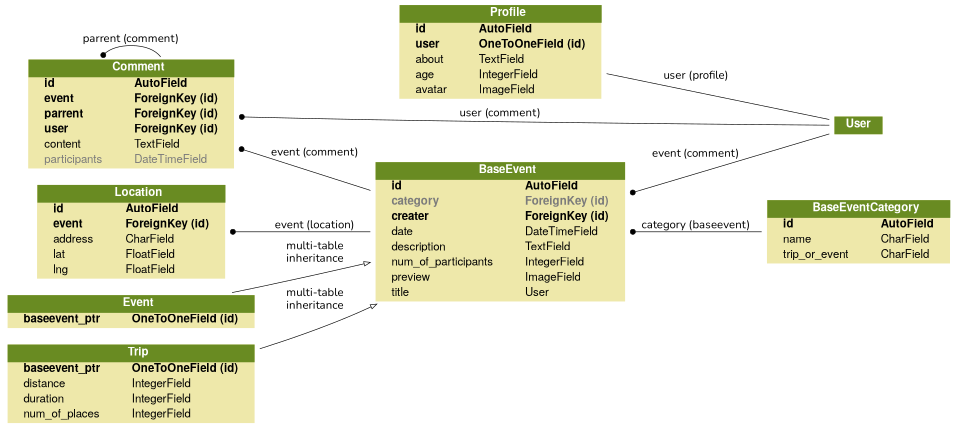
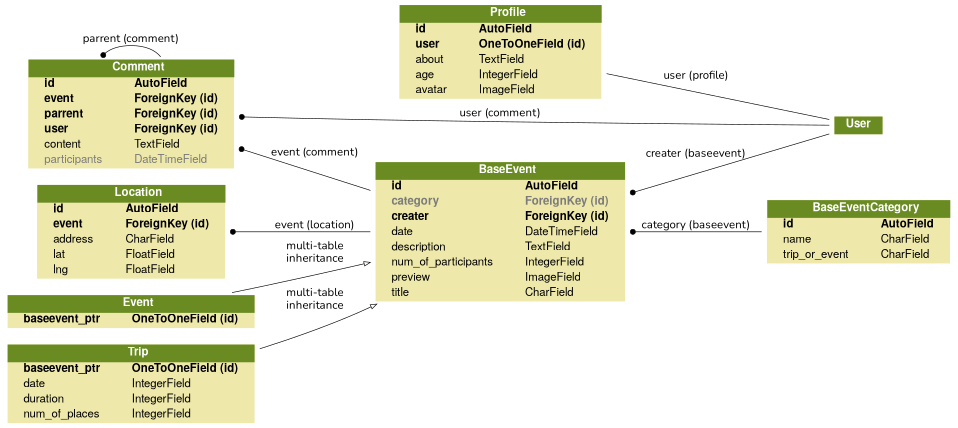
  digraph {
    fontname=Nunito
    fontsize=18
    rankdir=LR
    splines=true
    node [fontname=Nunito fontsize=18 shape=plaintext]
    edge [arrowhead=none arrowtail=dot dir=both fontname=Nunito fontsize=18]
    n1 [height=0.8889 label=<     <TABLE BGCOLOR="palegoldenrod" BORDER="0" CELLBORDER="0" CELLSPACING="0">     <TR><TD COLSPAN="2" CELLPADDING="4" ALIGN="CENTER" BGCOLOR="olivedrab4">     <FONT FACE="Helvetica Bold" COLOR="white">     BaseEventCategory     </FONT></TD></TR>        <TR><TD ALIGN="LEFT" BORDER="0">     <FONT FACE="Helvetica Bold">id</FONT>     </TD><TD ALIGN="LEFT">     <FONT FACE="Helvetica Bold">AutoField</FONT>     </TD></TR>        <TR><TD ALIGN="LEFT" BORDER="0">     <FONT FACE="Helvetica ">name</FONT>     </TD><TD ALIGN="LEFT">     <FONT FACE="Helvetica ">CharField</FONT>     </TD></TR>        <TR><TD ALIGN="LEFT" BORDER="0">     <FONT FACE="Helvetica ">trip_or_event</FONT>     </TD><TD ALIGN="LEFT">     <FONT FACE="Helvetica ">CharField</FONT>     </TD></TR>        </TABLE>     > width=2.1111]
-   n2 [height=1.7917 label=<     <TABLE BGCOLOR="palegoldenrod" BORDER="0" CELLBORDER="0" CELLSPACING="0">     <TR><TD COLSPAN="2" CELLPADDING="4" ALIGN="CENTER" BGCOLOR="olivedrab4">     <FONT FACE="Helvetica Bold" COLOR="white">     BaseEvent     </FONT></TD></TR>        <TR><TD ALIGN="LEFT" BORDER="0">     <FONT FACE="Helvetica Bold">id</FONT>     </TD><TD ALIGN="LEFT">     <FONT FACE="Helvetica Bold">AutoField</FONT>     </TD></TR>        <TR><TD ALIGN="LEFT" BORDER="0">     <FONT COLOR="#7B7B7B" FACE="Helvetica Bold">category</FONT>     </TD><TD ALIGN="LEFT">     <FONT COLOR="#7B7B7B" FACE="Helvetica Bold">ForeignKey (id)</FONT>     </TD></TR>        <TR><TD ALIGN="LEFT" BORDER="0">     <FONT FACE="Helvetica Bold">creater</FONT>     </TD><TD ALIGN="LEFT">     <FONT FACE="Helvetica Bold">ForeignKey (id)</FONT>     </TD></TR>        <TR><TD ALIGN="LEFT" BORDER="0">     <FONT FACE="Helvetica ">date</FONT>     </TD><TD ALIGN="LEFT">     <FONT FACE="Helvetica ">DateTimeField</FONT>     </TD></TR>        <TR><TD ALIGN="LEFT" BORDER="0">     <FONT FACE="Helvetica ">description</FONT>     </TD><TD ALIGN="LEFT">     <FONT FACE="Helvetica ">TextField</FONT>     </TD></TR>        <TR><TD ALIGN="LEFT" BORDER="0">     <FONT FACE="Helvetica ">num_of_participants</FONT>     </TD><TD ALIGN="LEFT">     <FONT FACE="Helvetica ">IntegerField</FONT>     </TD></TR>        <TR><TD ALIGN="LEFT" BORDER="0">     <FONT FACE="Helvetica ">preview</FONT>     </TD><TD ALIGN="LEFT">     <FONT FACE="Helvetica ">ImageField</FONT>     </TD></TR>        <TR><TD ALIGN="LEFT" BORDER="0">     <FONT FACE="Helvetica ">title</FONT>     </TD><TD ALIGN="LEFT">     <FONT FACE="Helvetica ">User</FONT>     </TD></TR>        </TABLE>     > width=2.7639]
+   n2 [height=1.7917 label=<     <TABLE BGCOLOR="palegoldenrod" BORDER="0" CELLBORDER="0" CELLSPACING="0">     <TR><TD COLSPAN="2" CELLPADDING="4" ALIGN="CENTER" BGCOLOR="olivedrab4">     <FONT FACE="Helvetica Bold" COLOR="white">     BaseEvent     </FONT></TD></TR>        <TR><TD ALIGN="LEFT" BORDER="0">     <FONT FACE="Helvetica Bold">id</FONT>     </TD><TD ALIGN="LEFT">     <FONT FACE="Helvetica Bold">AutoField</FONT>     </TD></TR>        <TR><TD ALIGN="LEFT" BORDER="0">     <FONT COLOR="#7B7B7B" FACE="Helvetica Bold">category</FONT>     </TD><TD ALIGN="LEFT">     <FONT COLOR="#7B7B7B" FACE="Helvetica Bold">ForeignKey (id)</FONT>     </TD></TR>        <TR><TD ALIGN="LEFT" BORDER="0">     <FONT FACE="Helvetica Bold">creater</FONT>     </TD><TD ALIGN="LEFT">     <FONT FACE="Helvetica Bold">ForeignKey (id)</FONT>     </TD></TR>        <TR><TD ALIGN="LEFT" BORDER="0">     <FONT FACE="Helvetica ">date</FONT>     </TD><TD ALIGN="LEFT">     <FONT FACE="Helvetica ">DateTimeField</FONT>     </TD></TR>        <TR><TD ALIGN="LEFT" BORDER="0">     <FONT FACE="Helvetica ">description</FONT>     </TD><TD ALIGN="LEFT">     <FONT FACE="Helvetica ">TextField</FONT>     </TD></TR>        <TR><TD ALIGN="LEFT" BORDER="0">     <FONT FACE="Helvetica ">num_of_participants</FONT>     </TD><TD ALIGN="LEFT">     <FONT FACE="Helvetica ">IntegerField</FONT>     </TD></TR>        <TR><TD ALIGN="LEFT" BORDER="0">     <FONT FACE="Helvetica ">preview</FONT>     </TD><TD ALIGN="LEFT">     <FONT FACE="Helvetica ">ImageField</FONT>     </TD></TR>        <TR><TD ALIGN="LEFT" BORDER="0">     <FONT FACE="Helvetica ">title</FONT>     </TD><TD ALIGN="LEFT">     <FONT FACE="Helvetica ">CharField</FONT>     </TD></TR>        </TABLE>     > width=2.7639]
    n3 [height=0.5 label=<   <TABLE BGCOLOR="palegoldenrod" BORDER="0" CELLBORDER="0" CELLSPACING="0">   <TR><TD COLSPAN="2" CELLPADDING="4" ALIGN="CENTER" BGCOLOR="olivedrab4">   <FONT FACE="Helvetica Bold" COLOR="white">User</FONT>   </TD></TR>   </TABLE>   > width=0.75]
    n4 [height=0.52778 label=<     <TABLE BGCOLOR="palegoldenrod" BORDER="0" CELLBORDER="0" CELLSPACING="0">     <TR><TD COLSPAN="2" CELLPADDING="4" ALIGN="CENTER" BGCOLOR="olivedrab4">     <FONT FACE="Helvetica Bold" COLOR="white">     Event     </FONT></TD></TR>        <TR><TD ALIGN="LEFT" BORDER="0">     <FONT FACE="Helvetica Bold">baseevent_ptr</FONT>     </TD><TD ALIGN="LEFT">     <FONT FACE="Helvetica Bold">OneToOneField (id)</FONT>     </TD></TR>        </TABLE>     > width=2.7639]
-   n5 [height=1.0694 label=<     <TABLE BGCOLOR="palegoldenrod" BORDER="0" CELLBORDER="0" CELLSPACING="0">     <TR><TD COLSPAN="2" CELLPADDING="4" ALIGN="CENTER" BGCOLOR="olivedrab4">     <FONT FACE="Helvetica Bold" COLOR="white">     Trip     </FONT></TD></TR>        <TR><TD ALIGN="LEFT" BORDER="0">     <FONT FACE="Helvetica Bold">baseevent_ptr</FONT>     </TD><TD ALIGN="LEFT">     <FONT FACE="Helvetica Bold">OneToOneField (id)</FONT>     </TD></TR>        <TR><TD ALIGN="LEFT" BORDER="0">     <FONT FACE="Helvetica ">distance</FONT>     </TD><TD ALIGN="LEFT">     <FONT FACE="Helvetica ">IntegerField</FONT>     </TD></TR>        <TR><TD ALIGN="LEFT" BORDER="0">     <FONT FACE="Helvetica ">duration</FONT>     </TD><TD ALIGN="LEFT">     <FONT FACE="Helvetica ">IntegerField</FONT>     </TD></TR>        <TR><TD ALIGN="LEFT" BORDER="0">     <FONT FACE="Helvetica ">num_of_places</FONT>     </TD><TD ALIGN="LEFT">     <FONT FACE="Helvetica ">IntegerField</FONT>     </TD></TR>        </TABLE>     > width=2.7639]
+   n5 [height=1.0694 label=<     <TABLE BGCOLOR="palegoldenrod" BORDER="0" CELLBORDER="0" CELLSPACING="0">     <TR><TD COLSPAN="2" CELLPADDING="4" ALIGN="CENTER" BGCOLOR="olivedrab4">     <FONT FACE="Helvetica Bold" COLOR="white">     Trip     </FONT></TD></TR>        <TR><TD ALIGN="LEFT" BORDER="0">     <FONT FACE="Helvetica Bold">baseevent_ptr</FONT>     </TD><TD ALIGN="LEFT">     <FONT FACE="Helvetica Bold">OneToOneField (id)</FONT>     </TD></TR>        <TR><TD ALIGN="LEFT" BORDER="0">     <FONT FACE="Helvetica ">date</FONT>     </TD><TD ALIGN="LEFT">     <FONT FACE="Helvetica ">IntegerField</FONT>     </TD></TR>        <TR><TD ALIGN="LEFT" BORDER="0">     <FONT FACE="Helvetica ">duration</FONT>     </TD><TD ALIGN="LEFT">     <FONT FACE="Helvetica ">IntegerField</FONT>     </TD></TR>        <TR><TD ALIGN="LEFT" BORDER="0">     <FONT FACE="Helvetica ">num_of_places</FONT>     </TD><TD ALIGN="LEFT">     <FONT FACE="Helvetica ">IntegerField</FONT>     </TD></TR>        </TABLE>     > width=2.7639]
    n6 [height=1.25 label=<     <TABLE BGCOLOR="palegoldenrod" BORDER="0" CELLBORDER="0" CELLSPACING="0">     <TR><TD COLSPAN="2" CELLPADDING="4" ALIGN="CENTER" BGCOLOR="olivedrab4">     <FONT FACE="Helvetica Bold" COLOR="white">     Location     </FONT></TD></TR>        <TR><TD ALIGN="LEFT" BORDER="0">     <FONT FACE="Helvetica Bold">id</FONT>     </TD><TD ALIGN="LEFT">     <FONT FACE="Helvetica Bold">AutoField</FONT>     </TD></TR>        <TR><TD ALIGN="LEFT" BORDER="0">     <FONT FACE="Helvetica Bold">event</FONT>     </TD><TD ALIGN="LEFT">     <FONT FACE="Helvetica Bold">ForeignKey (id)</FONT>     </TD></TR>        <TR><TD ALIGN="LEFT" BORDER="0">     <FONT FACE="Helvetica ">address</FONT>     </TD><TD ALIGN="LEFT">     <FONT FACE="Helvetica ">CharField</FONT>     </TD></TR>        <TR><TD ALIGN="LEFT" BORDER="0">     <FONT FACE="Helvetica ">lat</FONT>     </TD><TD ALIGN="LEFT">     <FONT FACE="Helvetica ">FloatField</FONT>     </TD></TR>        <TR><TD ALIGN="LEFT" BORDER="0">     <FONT FACE="Helvetica ">lng</FONT>     </TD><TD ALIGN="LEFT">     <FONT FACE="Helvetica ">FloatField</FONT>     </TD></TR>        </TABLE>     > width=2.1528]
    n7 [height=1.4306 label=<     <TABLE BGCOLOR="palegoldenrod" BORDER="0" CELLBORDER="0" CELLSPACING="0">     <TR><TD COLSPAN="2" CELLPADDING="4" ALIGN="CENTER" BGCOLOR="olivedrab4">     <FONT FACE="Helvetica Bold" COLOR="white">     Comment     </FONT></TD></TR>        <TR><TD ALIGN="LEFT" BORDER="0">     <FONT FACE="Helvetica Bold">id</FONT>     </TD><TD ALIGN="LEFT">     <FONT FACE="Helvetica Bold">AutoField</FONT>     </TD></TR>        <TR><TD ALIGN="LEFT" BORDER="0">     <FONT FACE="Helvetica Bold">event</FONT>     </TD><TD ALIGN="LEFT">     <FONT FACE="Helvetica Bold">ForeignKey (id)</FONT>     </TD></TR>        <TR><TD ALIGN="LEFT" BORDER="0">     <FONT FACE="Helvetica Bold">parrent</FONT>     </TD><TD ALIGN="LEFT">     <FONT FACE="Helvetica Bold">ForeignKey (id)</FONT>     </TD></TR>        <TR><TD ALIGN="LEFT" BORDER="0">     <FONT FACE="Helvetica Bold">user</FONT>     </TD><TD ALIGN="LEFT">     <FONT FACE="Helvetica Bold">ForeignKey (id)</FONT>     </TD></TR>        <TR><TD ALIGN="LEFT" BORDER="0">     <FONT FACE="Helvetica ">content</FONT>     </TD><TD ALIGN="LEFT">     <FONT FACE="Helvetica ">TextField</FONT>     </TD></TR>        <TR><TD ALIGN="LEFT" BORDER="0">     <FONT COLOR="#7B7B7B" FACE="Helvetica ">participants</FONT>     </TD><TD ALIGN="LEFT">     <FONT COLOR="#7B7B7B" FACE="Helvetica ">DateTimeField</FONT>     </TD></TR>        </TABLE>     > width=2.1528]
    n8 [height=1.25 label=<     <TABLE BGCOLOR="palegoldenrod" BORDER="0" CELLBORDER="0" CELLSPACING="0">     <TR><TD COLSPAN="2" CELLPADDING="4" ALIGN="CENTER" BGCOLOR="olivedrab4">     <FONT FACE="Helvetica Bold" COLOR="white">     Profile     </FONT></TD></TR>        <TR><TD ALIGN="LEFT" BORDER="0">     <FONT FACE="Helvetica Bold">id</FONT>     </TD><TD ALIGN="LEFT">     <FONT FACE="Helvetica Bold">AutoField</FONT>     </TD></TR>        <TR><TD ALIGN="LEFT" BORDER="0">     <FONT FACE="Helvetica Bold">user</FONT>     </TD><TD ALIGN="LEFT">     <FONT FACE="Helvetica Bold">OneToOneField (id)</FONT>     </TD></TR>        <TR><TD ALIGN="LEFT" BORDER="0">     <FONT FACE="Helvetica ">about</FONT>     </TD><TD ALIGN="LEFT">     <FONT FACE="Helvetica ">TextField</FONT>     </TD></TR>        <TR><TD ALIGN="LEFT" BORDER="0">     <FONT FACE="Helvetica ">age</FONT>     </TD><TD ALIGN="LEFT">     <FONT FACE="Helvetica ">IntegerField</FONT>     </TD></TR>        <TR><TD ALIGN="LEFT" BORDER="0">     <FONT FACE="Helvetica ">avatar</FONT>     </TD><TD ALIGN="LEFT">     <FONT FACE="Helvetica ">ImageField</FONT>     </TD></TR>        </TABLE>     > width=2.2917]
    n2 -> n1 [label="category (baseevent)"]
-   n2 -> n3 [label="event (comment)"]
+   n2 -> n3 [label="creater (baseevent)"]
    n4 -> n2 [arrowhead=empty arrowtail=none label="multi-table\ninheritance"]
    n5 -> n2 [arrowhead=empty arrowtail=none label="multi-table\ninheritance"]
    n6 -> n2 [label="event (location)"]
    n7 -> n2 [label="event (comment)"]
    n7 -> n3 [label="user (comment)"]
    n7 -> n7 [label="parrent (comment)"]
    n8 -> n3 [arrowtail=none label="user (profile)"]
  }
